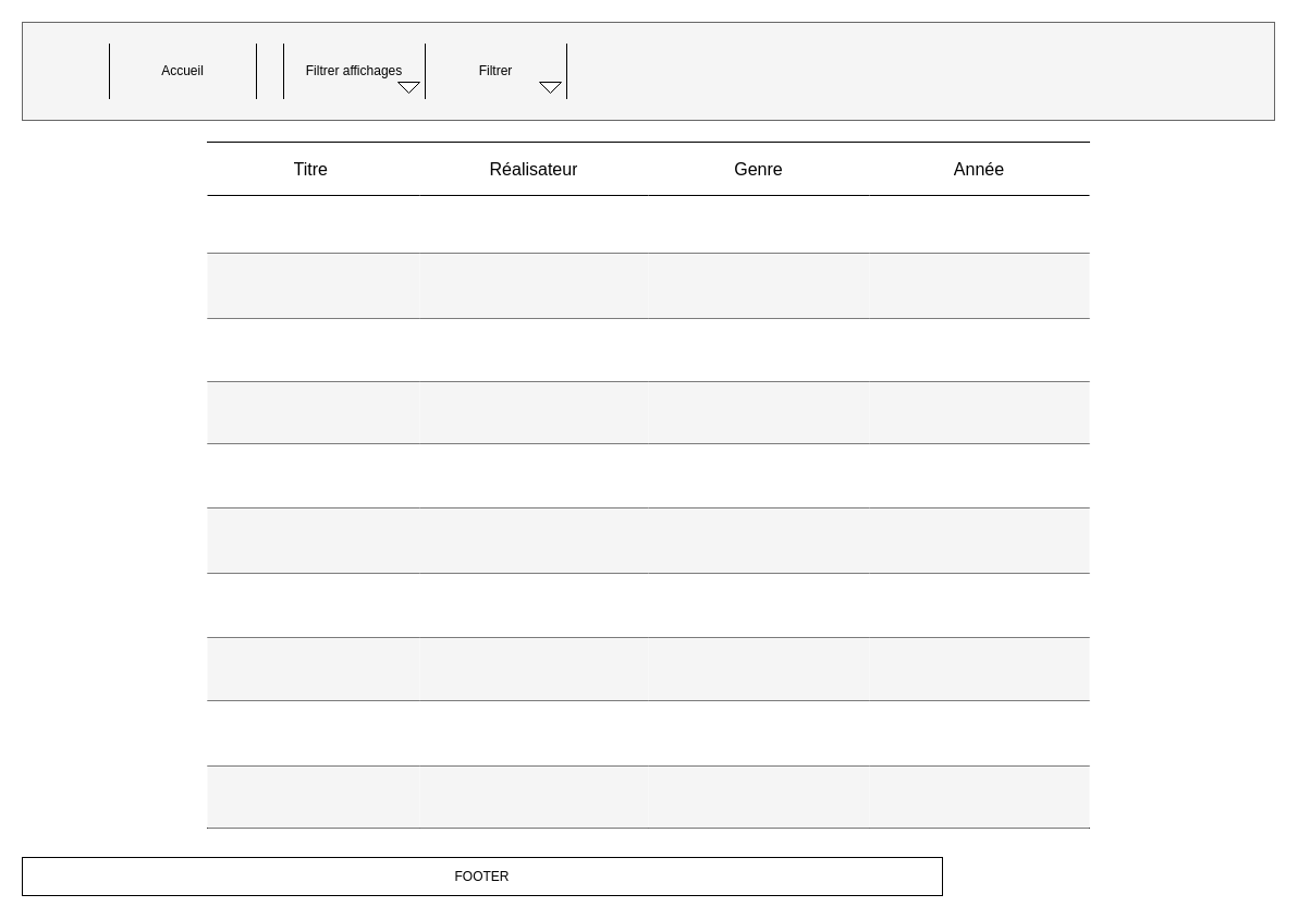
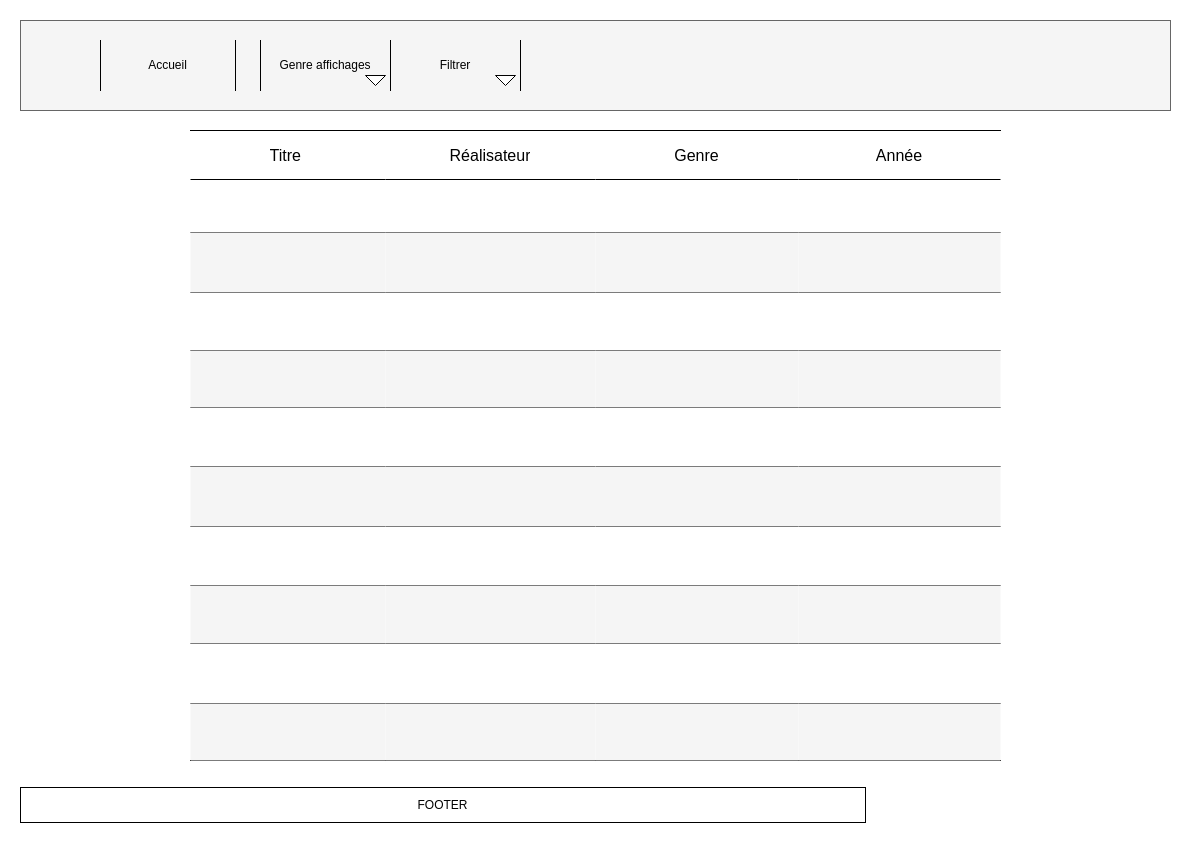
  <mxCell id="0" />
  <mxCell id="1" parent="0" />
  <mxCell id="2" value="" style="rounded=0;whiteSpace=wrap;html=1;fillColor=#f5f5f5;fontColor=#333333;strokeColor=#666666;" parent="1" vertex="1"><mxGeometry x="20" width="1150" height="90" as="geometry" y="20" /></mxCell>
  <mxCell id="3" value="" style="shape=table;startSize=0;container=1;collapsible=0;childLayout=tableLayout;fontSize=16;columnLines=0;rowLines=1;swimlaneHead=1;swimlaneBody=1;horizontal=1;top=1;left=0;right=0;" parent="1" vertex="1"><mxGeometry x="190" y="130" width="810" height="630" as="geometry" /></mxCell>
  <mxCell id="4" value="" style="shape=tableRow;horizontal=0;startSize=0;swimlaneHead=0;swimlaneBody=0;strokeColor=inherit;top=0;left=0;bottom=0;right=0;collapsible=0;dropTarget=0;fillColor=none;points=[[0,0.5],[1,0.5]];portConstraint=eastwest;fontSize=16;" parent="3" vertex="1"><mxGeometry width="810" height="49" as="geometry" /></mxCell>
  <mxCell id="5" value="Titre&amp;nbsp;" style="shape=partialRectangle;html=1;whiteSpace=wrap;connectable=0;strokeColor=inherit;overflow=hidden;fillColor=none;top=0;left=0;bottom=0;right=0;pointerEvents=1;fontSize=16;strokeWidth=0;" parent="4" vertex="1"><mxGeometry width="195" height="49" as="geometry"><mxRectangle width="195" height="49" as="alternateBounds" /></mxGeometry></mxCell>
  <mxCell id="6" value="Réalisateur" style="shape=partialRectangle;html=1;whiteSpace=wrap;connectable=0;strokeColor=inherit;overflow=hidden;fillColor=none;top=0;left=0;bottom=0;right=0;pointerEvents=1;fontSize=16;" parent="4" vertex="1"><mxGeometry x="195" width="210" height="49" as="geometry"><mxRectangle width="210" height="49" as="alternateBounds" /></mxGeometry></mxCell>
  <mxCell id="7" value="Genre" style="shape=partialRectangle;html=1;whiteSpace=wrap;connectable=0;strokeColor=inherit;overflow=hidden;fillColor=none;top=0;left=0;bottom=0;right=0;pointerEvents=1;fontSize=16;" parent="4" vertex="1"><mxGeometry x="405" width="203" height="49" as="geometry"><mxRectangle width="203" height="49" as="alternateBounds" /></mxGeometry></mxCell>
  <mxCell id="8" value="Année" style="shape=partialRectangle;html=1;whiteSpace=wrap;connectable=0;strokeColor=inherit;overflow=hidden;fillColor=none;top=0;left=0;bottom=0;right=0;pointerEvents=1;fontSize=16;" parent="4" vertex="1"><mxGeometry x="608" width="202" height="49" as="geometry"><mxRectangle width="202" height="49" as="alternateBounds" /></mxGeometry></mxCell>
  <mxCell id="9" value="" style="shape=tableRow;horizontal=0;startSize=0;swimlaneHead=0;swimlaneBody=0;strokeColor=inherit;top=0;left=0;bottom=0;right=0;collapsible=0;dropTarget=0;fillColor=none;points=[[0,0.5],[1,0.5]];portConstraint=eastwest;fontSize=16;" parent="3" vertex="1"><mxGeometry y="49" width="810" height="53" as="geometry" /></mxCell>
  <mxCell id="10" value="" style="shape=partialRectangle;html=1;whiteSpace=wrap;connectable=0;overflow=hidden;top=0;left=0;bottom=0;right=0;pointerEvents=1;fontSize=16;strokeWidth=0;fillColor=none;strokeColor=inherit;" parent="9" vertex="1"><mxGeometry width="195" height="53" as="geometry"><mxRectangle width="195" height="53" as="alternateBounds" /></mxGeometry></mxCell>
  <mxCell id="11" value="" style="shape=partialRectangle;html=1;whiteSpace=wrap;connectable=0;strokeColor=inherit;overflow=hidden;fillColor=none;top=0;left=0;bottom=0;right=0;pointerEvents=1;fontSize=16;" parent="9" vertex="1"><mxGeometry x="195" width="210" height="53" as="geometry"><mxRectangle width="210" height="53" as="alternateBounds" /></mxGeometry></mxCell>
  <mxCell id="12" value="" style="shape=partialRectangle;html=1;whiteSpace=wrap;connectable=0;strokeColor=inherit;overflow=hidden;fillColor=none;top=0;left=0;bottom=0;right=0;pointerEvents=1;fontSize=16;" parent="9" vertex="1"><mxGeometry x="405" width="203" height="53" as="geometry"><mxRectangle width="203" height="53" as="alternateBounds" /></mxGeometry></mxCell>
  <mxCell id="13" style="shape=partialRectangle;html=1;whiteSpace=wrap;connectable=0;strokeColor=inherit;overflow=hidden;fillColor=none;top=0;left=0;bottom=0;right=0;pointerEvents=1;fontSize=16;" parent="9" vertex="1"><mxGeometry x="608" width="202" height="53" as="geometry"><mxRectangle width="202" height="53" as="alternateBounds" /></mxGeometry></mxCell>
  <mxCell id="14" value="" style="shape=tableRow;horizontal=0;startSize=0;swimlaneHead=0;swimlaneBody=1;strokeColor=inherit;top=0;left=0;bottom=0;right=0;collapsible=0;dropTarget=0;fillColor=none;points=[[0,0.5],[1,0.5]];portConstraint=eastwest;fontSize=16;allowArrows=1;" parent="3" vertex="1"><mxGeometry y="102" width="810" height="60" as="geometry" /></mxCell>
  <mxCell id="15" value="" style="shape=partialRectangle;html=1;whiteSpace=wrap;connectable=0;overflow=hidden;top=0;left=0;bottom=0;right=0;pointerEvents=1;fontSize=16;strokeWidth=0;fillColor=#f5f5f5;strokeColor=#666666;fontColor=#333333;" parent="14" vertex="1"><mxGeometry width="195" height="60" as="geometry"><mxRectangle width="195" height="60" as="alternateBounds" /></mxGeometry></mxCell>
  <mxCell id="16" value="" style="shape=partialRectangle;html=1;whiteSpace=wrap;connectable=0;strokeColor=#666666;overflow=hidden;fillColor=#f5f5f5;top=0;left=0;bottom=0;right=0;pointerEvents=1;fontSize=16;fontColor=#333333;" parent="14" vertex="1"><mxGeometry x="195" width="210" height="60" as="geometry"><mxRectangle width="210" height="60" as="alternateBounds" /></mxGeometry></mxCell>
  <mxCell id="17" value="" style="shape=partialRectangle;html=1;whiteSpace=wrap;connectable=0;strokeColor=#666666;overflow=hidden;fillColor=#f5f5f5;top=0;left=0;bottom=0;right=0;pointerEvents=1;fontSize=16;fontColor=#333333;" parent="14" vertex="1"><mxGeometry x="405" width="203" height="60" as="geometry"><mxRectangle width="203" height="60" as="alternateBounds" /></mxGeometry></mxCell>
  <mxCell id="18" style="shape=partialRectangle;html=1;whiteSpace=wrap;connectable=0;strokeColor=#666666;overflow=hidden;fillColor=#f5f5f5;top=0;left=0;bottom=0;right=0;pointerEvents=1;fontSize=16;fontColor=#333333;" parent="14" vertex="1"><mxGeometry x="608" width="202" height="60" as="geometry"><mxRectangle width="202" height="60" as="alternateBounds" /></mxGeometry></mxCell>
  <mxCell id="19" style="shape=tableRow;horizontal=0;startSize=0;swimlaneHead=0;swimlaneBody=0;strokeColor=inherit;top=0;left=0;bottom=0;right=0;collapsible=0;dropTarget=0;fillColor=none;points=[[0,0.5],[1,0.5]];portConstraint=eastwest;fontSize=16;" parent="3" vertex="1"><mxGeometry y="162" width="810" height="58" as="geometry" /></mxCell>
  <mxCell id="20" style="shape=partialRectangle;html=1;whiteSpace=wrap;connectable=0;overflow=hidden;top=0;left=0;bottom=0;right=0;pointerEvents=1;fontSize=16;strokeWidth=0;fillColor=none;strokeColor=inherit;" parent="19" vertex="1"><mxGeometry width="195" height="58" as="geometry"><mxRectangle width="195" height="58" as="alternateBounds" /></mxGeometry></mxCell>
  <mxCell id="21" style="shape=partialRectangle;html=1;whiteSpace=wrap;connectable=0;strokeColor=inherit;overflow=hidden;fillColor=none;top=0;left=0;bottom=0;right=0;pointerEvents=1;fontSize=16;" parent="19" vertex="1"><mxGeometry x="195" width="210" height="58" as="geometry"><mxRectangle width="210" height="58" as="alternateBounds" /></mxGeometry></mxCell>
  <mxCell id="22" style="shape=partialRectangle;html=1;whiteSpace=wrap;connectable=0;strokeColor=inherit;overflow=hidden;fillColor=none;top=0;left=0;bottom=0;right=0;pointerEvents=1;fontSize=16;" parent="19" vertex="1"><mxGeometry x="405" width="203" height="58" as="geometry"><mxRectangle width="203" height="58" as="alternateBounds" /></mxGeometry></mxCell>
  <mxCell id="23" style="shape=partialRectangle;html=1;whiteSpace=wrap;connectable=0;strokeColor=inherit;overflow=hidden;fillColor=none;top=0;left=0;bottom=0;right=0;pointerEvents=1;fontSize=16;" parent="19" vertex="1"><mxGeometry x="608" width="202" height="58" as="geometry"><mxRectangle width="202" height="58" as="alternateBounds" /></mxGeometry></mxCell>
  <mxCell id="24" style="shape=tableRow;horizontal=0;startSize=0;swimlaneHead=0;swimlaneBody=0;strokeColor=inherit;top=0;left=0;bottom=0;right=0;collapsible=0;dropTarget=0;fillColor=none;points=[[0,0.5],[1,0.5]];portConstraint=eastwest;fontSize=16;" parent="3" vertex="1"><mxGeometry y="220" width="810" height="57" as="geometry" /></mxCell>
  <mxCell id="25" style="shape=partialRectangle;html=1;whiteSpace=wrap;connectable=0;overflow=hidden;top=0;left=0;bottom=0;right=0;pointerEvents=1;fontSize=16;strokeWidth=0;fillColor=#f5f5f5;strokeColor=#666666;fontColor=#333333;" parent="24" vertex="1"><mxGeometry width="195" height="57" as="geometry"><mxRectangle width="195" height="57" as="alternateBounds" /></mxGeometry></mxCell>
  <mxCell id="26" style="shape=partialRectangle;html=1;whiteSpace=wrap;connectable=0;strokeColor=#666666;overflow=hidden;fillColor=#f5f5f5;top=0;left=0;bottom=0;right=0;pointerEvents=1;fontSize=16;fontColor=#333333;" parent="24" vertex="1"><mxGeometry x="195" width="210" height="57" as="geometry"><mxRectangle width="210" height="57" as="alternateBounds" /></mxGeometry></mxCell>
  <mxCell id="27" style="shape=partialRectangle;html=1;whiteSpace=wrap;connectable=0;strokeColor=#666666;overflow=hidden;fillColor=#f5f5f5;top=0;left=0;bottom=0;right=0;pointerEvents=1;fontSize=16;fontColor=#333333;" parent="24" vertex="1"><mxGeometry x="405" width="203" height="57" as="geometry"><mxRectangle width="203" height="57" as="alternateBounds" /></mxGeometry></mxCell>
  <mxCell id="28" style="shape=partialRectangle;html=1;whiteSpace=wrap;connectable=0;strokeColor=#666666;overflow=hidden;fillColor=#f5f5f5;top=0;left=0;bottom=0;right=0;pointerEvents=1;fontSize=16;fontColor=#333333;" parent="24" vertex="1"><mxGeometry x="608" width="202" height="57" as="geometry"><mxRectangle width="202" height="57" as="alternateBounds" /></mxGeometry></mxCell>
  <mxCell id="29" style="shape=tableRow;horizontal=0;startSize=0;swimlaneHead=0;swimlaneBody=0;strokeColor=inherit;top=0;left=0;bottom=0;right=0;collapsible=0;dropTarget=0;fillColor=none;points=[[0,0.5],[1,0.5]];portConstraint=eastwest;fontSize=16;" parent="3" vertex="1"><mxGeometry y="277" width="810" height="59" as="geometry" /></mxCell>
  <mxCell id="30" style="shape=partialRectangle;html=1;whiteSpace=wrap;connectable=0;overflow=hidden;top=0;left=0;bottom=0;right=0;pointerEvents=1;fontSize=16;strokeWidth=0;fillColor=none;strokeColor=inherit;" parent="29" vertex="1"><mxGeometry width="195" height="59" as="geometry"><mxRectangle width="195" height="59" as="alternateBounds" /></mxGeometry></mxCell>
  <mxCell id="31" style="shape=partialRectangle;html=1;whiteSpace=wrap;connectable=0;strokeColor=inherit;overflow=hidden;fillColor=none;top=0;left=0;bottom=0;right=0;pointerEvents=1;fontSize=16;" parent="29" vertex="1"><mxGeometry x="195" width="210" height="59" as="geometry"><mxRectangle width="210" height="59" as="alternateBounds" /></mxGeometry></mxCell>
  <mxCell id="32" style="shape=partialRectangle;html=1;whiteSpace=wrap;connectable=0;strokeColor=inherit;overflow=hidden;fillColor=none;top=0;left=0;bottom=0;right=0;pointerEvents=1;fontSize=16;" parent="29" vertex="1"><mxGeometry x="405" width="203" height="59" as="geometry"><mxRectangle width="203" height="59" as="alternateBounds" /></mxGeometry></mxCell>
  <mxCell id="33" style="shape=partialRectangle;html=1;whiteSpace=wrap;connectable=0;strokeColor=inherit;overflow=hidden;fillColor=none;top=0;left=0;bottom=0;right=0;pointerEvents=1;fontSize=16;" parent="29" vertex="1"><mxGeometry x="608" width="202" height="59" as="geometry"><mxRectangle width="202" height="59" as="alternateBounds" /></mxGeometry></mxCell>
  <mxCell id="34" style="shape=tableRow;horizontal=0;startSize=0;swimlaneHead=0;swimlaneBody=0;strokeColor=#666666;top=0;left=0;bottom=0;right=0;collapsible=0;dropTarget=0;fillColor=#f5f5f5;points=[[0,0.5],[1,0.5]];portConstraint=eastwest;fontSize=16;fontColor=#333333;" parent="3" vertex="1"><mxGeometry y="336" width="810" height="60" as="geometry" /></mxCell>
  <mxCell id="35" style="shape=partialRectangle;html=1;whiteSpace=wrap;connectable=0;overflow=hidden;top=0;left=0;bottom=0;right=0;pointerEvents=1;fontSize=16;strokeWidth=0;fillColor=none;strokeColor=inherit;" parent="34" vertex="1"><mxGeometry width="195" height="60" as="geometry"><mxRectangle width="195" height="60" as="alternateBounds" /></mxGeometry></mxCell>
  <mxCell id="36" style="shape=partialRectangle;html=1;whiteSpace=wrap;connectable=0;strokeColor=inherit;overflow=hidden;fillColor=none;top=0;left=0;bottom=0;right=0;pointerEvents=1;fontSize=16;" parent="34" vertex="1"><mxGeometry x="195" width="210" height="60" as="geometry"><mxRectangle width="210" height="60" as="alternateBounds" /></mxGeometry></mxCell>
  <mxCell id="37" style="shape=partialRectangle;html=1;whiteSpace=wrap;connectable=0;strokeColor=inherit;overflow=hidden;fillColor=none;top=0;left=0;bottom=0;right=0;pointerEvents=1;fontSize=16;" parent="34" vertex="1"><mxGeometry x="405" width="203" height="60" as="geometry"><mxRectangle width="203" height="60" as="alternateBounds" /></mxGeometry></mxCell>
  <mxCell id="38" style="shape=partialRectangle;html=1;whiteSpace=wrap;connectable=0;strokeColor=inherit;overflow=hidden;fillColor=none;top=0;left=0;bottom=0;right=0;pointerEvents=1;fontSize=16;" parent="34" vertex="1"><mxGeometry x="608" width="202" height="60" as="geometry"><mxRectangle width="202" height="60" as="alternateBounds" /></mxGeometry></mxCell>
  <mxCell id="39" style="shape=tableRow;horizontal=0;startSize=0;swimlaneHead=0;swimlaneBody=0;strokeColor=inherit;top=0;left=0;bottom=0;right=0;collapsible=0;dropTarget=0;fillColor=none;points=[[0,0.5],[1,0.5]];portConstraint=eastwest;fontSize=16;" parent="3" vertex="1"><mxGeometry y="396" width="810" height="59" as="geometry" /></mxCell>
  <mxCell id="40" style="shape=partialRectangle;html=1;whiteSpace=wrap;connectable=0;overflow=hidden;top=0;left=0;bottom=0;right=0;pointerEvents=1;fontSize=16;strokeWidth=0;fillColor=none;strokeColor=inherit;" parent="39" vertex="1"><mxGeometry width="195" height="59" as="geometry"><mxRectangle width="195" height="59" as="alternateBounds" /></mxGeometry></mxCell>
  <mxCell id="41" style="shape=partialRectangle;html=1;whiteSpace=wrap;connectable=0;strokeColor=inherit;overflow=hidden;fillColor=none;top=0;left=0;bottom=0;right=0;pointerEvents=1;fontSize=16;" parent="39" vertex="1"><mxGeometry x="195" width="210" height="59" as="geometry"><mxRectangle width="210" height="59" as="alternateBounds" /></mxGeometry></mxCell>
  <mxCell id="42" style="shape=partialRectangle;html=1;whiteSpace=wrap;connectable=0;strokeColor=inherit;overflow=hidden;fillColor=none;top=0;left=0;bottom=0;right=0;pointerEvents=1;fontSize=16;" parent="39" vertex="1"><mxGeometry x="405" width="203" height="59" as="geometry"><mxRectangle width="203" height="59" as="alternateBounds" /></mxGeometry></mxCell>
  <mxCell id="43" style="shape=partialRectangle;html=1;whiteSpace=wrap;connectable=0;strokeColor=inherit;overflow=hidden;fillColor=none;top=0;left=0;bottom=0;right=0;pointerEvents=1;fontSize=16;" parent="39" vertex="1"><mxGeometry x="608" width="202" height="59" as="geometry"><mxRectangle width="202" height="59" as="alternateBounds" /></mxGeometry></mxCell>
  <mxCell id="44" style="shape=tableRow;horizontal=0;startSize=0;swimlaneHead=0;swimlaneBody=0;strokeColor=inherit;top=0;left=0;bottom=0;right=0;collapsible=0;dropTarget=0;fillColor=none;points=[[0,0.5],[1,0.5]];portConstraint=eastwest;fontSize=16;" parent="3" vertex="1"><mxGeometry y="455" width="810" height="58" as="geometry" /></mxCell>
  <mxCell id="45" style="shape=partialRectangle;html=1;whiteSpace=wrap;connectable=0;overflow=hidden;top=0;left=0;bottom=0;right=0;pointerEvents=1;fontSize=16;strokeWidth=0;fillColor=#f5f5f5;strokeColor=#666666;fontColor=#333333;" parent="44" vertex="1"><mxGeometry width="195" height="58" as="geometry"><mxRectangle width="195" height="58" as="alternateBounds" /></mxGeometry></mxCell>
  <mxCell id="46" style="shape=partialRectangle;html=1;whiteSpace=wrap;connectable=0;strokeColor=#666666;overflow=hidden;fillColor=#f5f5f5;top=0;left=0;bottom=0;right=0;pointerEvents=1;fontSize=16;fontColor=#333333;" parent="44" vertex="1"><mxGeometry x="195" width="210" height="58" as="geometry"><mxRectangle width="210" height="58" as="alternateBounds" /></mxGeometry></mxCell>
  <mxCell id="47" style="shape=partialRectangle;html=1;whiteSpace=wrap;connectable=0;strokeColor=#666666;overflow=hidden;fillColor=#f5f5f5;top=0;left=0;bottom=0;right=0;pointerEvents=1;fontSize=16;fontColor=#333333;" parent="44" vertex="1"><mxGeometry x="405" width="203" height="58" as="geometry"><mxRectangle width="203" height="58" as="alternateBounds" /></mxGeometry></mxCell>
  <mxCell id="48" style="shape=partialRectangle;html=1;whiteSpace=wrap;connectable=0;strokeColor=#666666;overflow=hidden;fillColor=#f5f5f5;top=0;left=0;bottom=0;right=0;pointerEvents=1;fontSize=16;fontColor=#333333;" parent="44" vertex="1"><mxGeometry x="608" width="202" height="58" as="geometry"><mxRectangle width="202" height="58" as="alternateBounds" /></mxGeometry></mxCell>
  <mxCell id="49" style="shape=tableRow;horizontal=0;startSize=0;swimlaneHead=0;swimlaneBody=0;strokeColor=inherit;top=0;left=0;bottom=0;right=0;collapsible=0;dropTarget=0;fillColor=none;points=[[0,0.5],[1,0.5]];portConstraint=eastwest;fontSize=16;" parent="3" vertex="1"><mxGeometry y="513" width="810" height="60" as="geometry" /></mxCell>
  <mxCell id="50" style="shape=partialRectangle;html=1;whiteSpace=wrap;connectable=0;overflow=hidden;top=0;left=0;bottom=0;right=0;pointerEvents=1;fontSize=16;strokeWidth=0;fillColor=none;strokeColor=inherit;" parent="49" vertex="1"><mxGeometry width="195" height="60" as="geometry"><mxRectangle width="195" height="60" as="alternateBounds" /></mxGeometry></mxCell>
  <mxCell id="51" style="shape=partialRectangle;html=1;whiteSpace=wrap;connectable=0;strokeColor=inherit;overflow=hidden;fillColor=none;top=0;left=0;bottom=0;right=0;pointerEvents=1;fontSize=16;" parent="49" vertex="1"><mxGeometry x="195" width="210" height="60" as="geometry"><mxRectangle width="210" height="60" as="alternateBounds" /></mxGeometry></mxCell>
  <mxCell id="52" style="shape=partialRectangle;html=1;whiteSpace=wrap;connectable=0;strokeColor=inherit;overflow=hidden;fillColor=none;top=0;left=0;bottom=0;right=0;pointerEvents=1;fontSize=16;" parent="49" vertex="1"><mxGeometry x="405" width="203" height="60" as="geometry"><mxRectangle width="203" height="60" as="alternateBounds" /></mxGeometry></mxCell>
  <mxCell id="53" style="shape=partialRectangle;html=1;whiteSpace=wrap;connectable=0;strokeColor=inherit;overflow=hidden;fillColor=none;top=0;left=0;bottom=0;right=0;pointerEvents=1;fontSize=16;" parent="49" vertex="1"><mxGeometry x="608" width="202" height="60" as="geometry"><mxRectangle width="202" height="60" as="alternateBounds" /></mxGeometry></mxCell>
  <mxCell id="54" style="shape=tableRow;horizontal=0;startSize=0;swimlaneHead=0;swimlaneBody=0;strokeColor=inherit;top=0;left=0;bottom=0;right=0;collapsible=0;dropTarget=0;fillColor=none;points=[[0,0.5],[1,0.5]];portConstraint=eastwest;fontSize=16;" parent="3" vertex="1"><mxGeometry y="573" width="810" height="57" as="geometry" /></mxCell>
  <mxCell id="55" style="shape=partialRectangle;html=1;whiteSpace=wrap;connectable=0;overflow=hidden;top=0;left=0;bottom=0;right=0;pointerEvents=1;fontSize=16;strokeWidth=0;fillColor=#f5f5f5;strokeColor=#666666;fontColor=#333333;" parent="54" vertex="1"><mxGeometry width="195" height="57" as="geometry"><mxRectangle width="195" height="57" as="alternateBounds" /></mxGeometry></mxCell>
  <mxCell id="56" value="" style="shape=partialRectangle;html=1;whiteSpace=wrap;connectable=0;strokeColor=#666666;overflow=hidden;fillColor=#f5f5f5;top=0;left=0;bottom=0;right=0;pointerEvents=1;fontSize=16;fontColor=#333333;" parent="54" vertex="1"><mxGeometry x="195" width="210" height="57" as="geometry"><mxRectangle width="210" height="57" as="alternateBounds" /></mxGeometry></mxCell>
  <mxCell id="57" style="shape=partialRectangle;html=1;whiteSpace=wrap;connectable=0;strokeColor=#666666;overflow=hidden;fillColor=#f5f5f5;top=0;left=0;bottom=0;right=0;pointerEvents=1;fontSize=16;fontColor=#333333;" parent="54" vertex="1"><mxGeometry x="405" width="203" height="57" as="geometry"><mxRectangle width="203" height="57" as="alternateBounds" /></mxGeometry></mxCell>
  <mxCell id="58" style="shape=partialRectangle;html=1;whiteSpace=wrap;connectable=0;strokeColor=#666666;overflow=hidden;fillColor=#f5f5f5;top=0;left=0;bottom=0;right=0;pointerEvents=1;fontSize=16;fontColor=#333333;" parent="54" vertex="1"><mxGeometry x="608" width="202" height="57" as="geometry"><mxRectangle width="202" height="57" as="alternateBounds" /></mxGeometry></mxCell>
  <mxCell id="59" value="FOOTER" style="rounded=0;whiteSpace=wrap;html=1;resizeWidth=0;" parent="1" vertex="1"><mxGeometry x="20" y="787" width="845" height="35" as="geometry" /></mxCell>
- <mxCell id="60" value="Filtrer affichages" style="shape=partialRectangle;whiteSpace=wrap;html=1;bottom=0;top=0;fillColor=none;" parent="1" vertex="1"><mxGeometry x="260" y="40" width="130" height="50" as="geometry" /></mxCell>
+ <mxCell id="60" value="Genre affichages" style="shape=partialRectangle;whiteSpace=wrap;html=1;bottom=0;top=0;fillColor=none;" parent="1" vertex="1"><mxGeometry x="260" y="40" width="130" height="50" as="geometry" /></mxCell>
  <mxCell id="61" value="Filtrer" style="shape=partialRectangle;whiteSpace=wrap;html=1;bottom=0;top=0;fillColor=none;" parent="1" vertex="1"><mxGeometry x="390" y="40" width="130" height="50" as="geometry" /></mxCell>
  <mxCell id="62" value="&lt;p style=&quot;line-height: 120%;&quot;&gt;Accueil&lt;/p&gt;" style="shape=partialRectangle;whiteSpace=wrap;html=1;bottom=0;top=0;fillColor=none;" parent="1" vertex="1"><mxGeometry x="100" y="40" width="135" height="50" as="geometry" /></mxCell>
  <mxCell id="63" value="" style="triangle;whiteSpace=wrap;html=1;rotation=90;" vertex="1" parent="1"><mxGeometry x="370" y="70" width="10" height="20" as="geometry" /></mxCell>
  <mxCell id="64" value="" style="triangle;whiteSpace=wrap;html=1;rotation=90;" vertex="1" parent="1"><mxGeometry x="500" y="70" width="10" height="20" as="geometry" /></mxCell>
